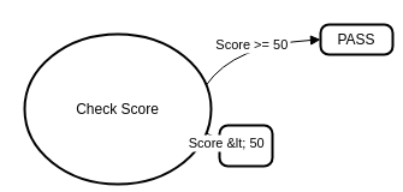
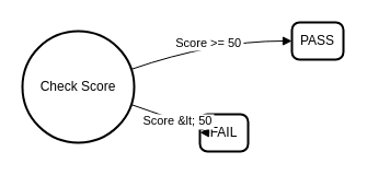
  <mxCell id="0" />
  <mxCell id="1" parent="0" />
- <mxCell id="2" value="Check Score" style="ellipse;aspect=fixed;strokeWidth=2;whiteSpace=wrap;" vertex="1" parent="1"><mxGeometry x="20" y="28" width="155" height="125" as="geometry" /></mxCell>
- <mxCell id="3" value="PASS" style="rounded=1;absoluteArcSize=1;arcSize=14;whiteSpace=wrap;strokeWidth=2;" vertex="1" parent="1"><mxGeometry x="266" y="20" width="60" height="25" as="geometry" /></mxCell>
+ <mxCell id="2" value="Check Score" style="ellipse;aspect=fixed;strokeWidth=2;whiteSpace=wrap;" vertex="1" parent="1"><mxGeometry y="28" width="102" height="102" as="geometry" x="20" /></mxCell>
+ <mxCell id="3" value="PASS" style="rounded=1;absoluteArcSize=1;arcSize=14;whiteSpace=wrap;strokeWidth=2;" vertex="1" parent="1"><mxGeometry x="266" width="47" height="34" as="geometry" y="20" /></mxCell>
  <mxCell id="4" value="FAIL" style="rounded=1;absoluteArcSize=1;arcSize=14;whiteSpace=wrap;strokeWidth=2;" vertex="1" parent="1"><mxGeometry x="182" y="104" width="44" height="34" as="geometry" /></mxCell>
  <mxCell id="5" value="Score &gt;= 50" style="curved=1;startArrow=none;endArrow=block;exitX=1;exitY=0.33;entryX=0;entryY=0.5;" edge="1" parent="1" source="2" target="3"><mxGeometry relative="1" as="geometry"><Array as="points"><mxPoint x="194" y="37" /></Array></mxGeometry></mxCell>
  <mxCell id="6" value="Score &amp;lt; 50" style="curved=1;startArrow=none;endArrow=block;exitX=1;exitY=0.67;entryX=0.01;entryY=0.49;" edge="1" parent="1" source="2" target="4"><mxGeometry relative="1" as="geometry"><Array as="points"><mxPoint x="194" y="121" /></Array></mxGeometry></mxCell>
